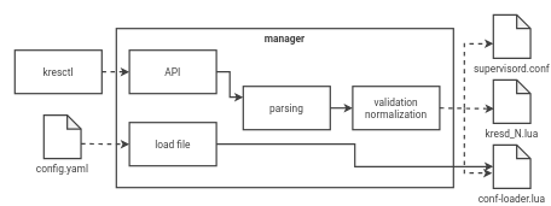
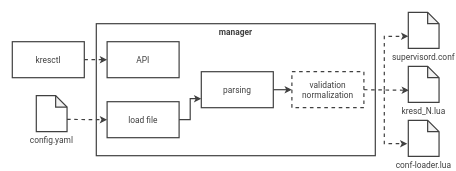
  <mxCell id="0" />
  <mxCell id="1" parent="0" />
  <mxCell id="2" value="manager" style="rounded=0;fillColor=none;verticalAlign=top;strokeWidth=2;strokeColor=#404040;fontFamily=Roboto;fontSource=https%3A%2F%2Ffonts.googleapis.com%2Fcss%3Ffamily%3DRoboto;fontColor=#404040;fontStyle=1;fontSize=14;" vertex="1" parent="1"><mxGeometry x="160" y="39" width="465" height="220" as="geometry" /></mxCell>
  <mxCell id="3" value="load file" style="rounded=0;strokeColor=#404040;fontColor=#404040;fontSize=14;strokeWidth=2;fontFamily=Roboto;fontSource=https%3A%2F%2Ffonts.googleapis.com%2Fcss%3Ffamily%3DRoboto;fillColor=none;" vertex="1" parent="1"><mxGeometry x="178" y="169" width="120" height="60" as="geometry" /></mxCell>
  <mxCell id="4" value="API" style="rounded=0;strokeColor=#404040;fontColor=#404040;fontSize=14;strokeWidth=2;fontFamily=Roboto;fontSource=https%3A%2F%2Ffonts.googleapis.com%2Fcss%3Ffamily%3DRoboto;fillColor=none;" vertex="1" parent="1"><mxGeometry x="178" y="69" width="120" height="60" as="geometry" /></mxCell>
  <mxCell id="5" value="parsing" style="rounded=0;strokeColor=#404040;fontColor=#404040;fontSize=14;strokeWidth=2;fontFamily=Roboto;fontSource=https%3A%2F%2Ffonts.googleapis.com%2Fcss%3Ffamily%3DRoboto;fillColor=none;" vertex="1" parent="1"><mxGeometry x="335" y="119" width="120" height="60" as="geometry" /></mxCell>
  <mxCell id="6" value="" style="rounded=0;orthogonalLoop=1;jettySize=auto;exitX=1;exitY=0.5;exitDx=0;exitDy=0;strokeWidth=2;strokeColor=#404040;entryX=0.02;entryY=0.667;entryDx=0;entryDy=0;dashed=1;fontFamily=Roboto;fontSource=https%3A%2F%2Ffonts.googleapis.com%2Fcss%3Ffamily%3DRoboto;entryPerimeter=0;fontColor=#404040;" edge="1" parent="1" source="8" target="19"><mxGeometry relative="1" as="geometry"><mxPoint x="670" y="149" as="targetPoint" /></mxGeometry></mxCell>
  <mxCell id="7" value="" style="rounded=0;orthogonalLoop=1;jettySize=auto;strokeWidth=2;strokeColor=#404040;edgeStyle=orthogonalEdgeStyle;dashed=1;fontFamily=Roboto;fontSource=https%3A%2F%2Ffonts.googleapis.com%2Fcss%3Ffamily%3DRoboto;entryX=0.002;entryY=0.668;entryDx=0;entryDy=0;entryPerimeter=0;fontColor=#404040;" edge="1" parent="1" target="17"><mxGeometry relative="1" as="geometry"><mxPoint x="640" y="149" as="sourcePoint" /><mxPoint x="660" y="79" as="targetPoint" /><Array as="points"><mxPoint x="640" y="60" /><mxPoint x="670" y="60" /></Array></mxGeometry></mxCell>
- <mxCell id="8" value="validation&#10;normalization" style="rounded=0;strokeColor=#404040;fontColor=#404040;fontSize=14;strokeWidth=2;fontFamily=Roboto;fontSource=https%3A%2F%2Ffonts.googleapis.com%2Fcss%3Ffamily%3DRoboto;fillColor=none;" vertex="1" parent="1"><mxGeometry x="486" y="119" width="120" height="60" as="geometry" /></mxCell>
- <mxCell id="9" value="" style="endArrow=classic;rounded=0;entryX=0;entryY=0.25;entryDx=0;entryDy=0;strokeColor=#404040;fontColor=#404040;fontSize=14;strokeWidth=2;fontFamily=Roboto;fontSource=https%3A%2F%2Ffonts.googleapis.com%2Fcss%3Ffamily%3DRoboto;exitX=1;exitY=0.5;exitDx=0;exitDy=0;edgeStyle=orthogonalEdgeStyle;" edge="1" parent="1" source="4" target="5"><mxGeometry width="50" height="50" relative="1" as="geometry"><mxPoint x="335" y="179" as="sourcePoint" /><mxPoint x="224.76" y="369" as="targetPoint" /></mxGeometry></mxCell>
+ <mxCell id="8" value="validation&#10;normalization" style="rounded=0;strokeColor=#404040;fontColor=#404040;fontSize=14;strokeWidth=2;fontFamily=Roboto;fontSource=https%3A%2F%2Ffonts.googleapis.com%2Fcss%3Ffamily%3DRoboto;fillColor=none;dashed=1;" vertex="1" parent="1"><mxGeometry x="486" y="119" width="120" height="60" as="geometry" /></mxCell>
  <mxCell id="10" value="kresctl" style="rounded=0;strokeColor=#404040;fontColor=#404040;fontSize=14;strokeWidth=2;fontFamily=Roboto;fontSource=https%3A%2F%2Ffonts.googleapis.com%2Fcss%3Ffamily%3DRoboto;fillColor=none;" vertex="1" parent="1"><mxGeometry x="20" y="69" width="120" height="60" as="geometry" /></mxCell>
- <mxCell id="11" value="" style="endArrow=classic;rounded=0;strokeColor=#404040;fontColor=#404040;fontSize=14;strokeWidth=2;fontFamily=Roboto;fontSource=https%3A%2F%2Ffonts.googleapis.com%2Fcss%3Ffamily%3DRoboto;exitX=1;exitY=0.5;exitDx=0;exitDy=0;edgeStyle=orthogonalEdgeStyle;" edge="1" parent="1" source="3" target="18"><mxGeometry width="50" height="50" relative="1" as="geometry"><mxPoint x="290" y="109" as="sourcePoint" /><mxPoint x="320" y="159" as="targetPoint" /></mxGeometry></mxCell>
+ <mxCell id="11" value="" style="endArrow=classic;rounded=0;strokeColor=#404040;fontColor=#404040;fontSize=14;strokeWidth=2;fontFamily=Roboto;fontSource=https%3A%2F%2Ffonts.googleapis.com%2Fcss%3Ffamily%3DRoboto;exitX=1;exitY=0.5;exitDx=0;exitDy=0;entryX=0;entryY=0.75;entryDx=0;entryDy=0;edgeStyle=orthogonalEdgeStyle;" edge="1" parent="1" source="3" target="5"><mxGeometry width="50" height="50" relative="1" as="geometry"><mxPoint x="290" y="109" as="sourcePoint" /><mxPoint x="320" y="159" as="targetPoint" /></mxGeometry></mxCell>
  <mxCell id="12" value="" style="rounded=0;orthogonalLoop=1;jettySize=auto;strokeWidth=2;strokeColor=#404040;edgeStyle=orthogonalEdgeStyle;dashed=1;fontFamily=Roboto;fontSource=https%3A%2F%2Ffonts.googleapis.com%2Fcss%3Ffamily%3DRoboto;entryX=-0.031;entryY=0.65;entryDx=0;entryDy=0;entryPerimeter=0;fontColor=#404040;" edge="1" parent="1" target="18"><mxGeometry relative="1" as="geometry"><mxPoint x="640" y="150" as="sourcePoint" /><mxPoint x="660" y="259" as="targetPoint" /><Array as="points"><mxPoint x="640" y="239" /></Array></mxGeometry></mxCell>
  <mxCell id="13" value="" style="rounded=0;orthogonalLoop=1;jettySize=auto;exitX=1;exitY=0.5;exitDx=0;exitDy=0;strokeWidth=2;strokeColor=#404040;dashed=1;entryX=0;entryY=0.5;entryDx=0;entryDy=0;fontFamily=Roboto;fontSource=https%3A%2F%2Ffonts.googleapis.com%2Fcss%3Ffamily%3DRoboto;fontColor=#404040;" edge="1" parent="1" source="10" target="4"><mxGeometry relative="1" as="geometry"><mxPoint x="170" y="99" as="targetPoint" /><mxPoint x="140" y="99" as="sourcePoint" /></mxGeometry></mxCell>
  <mxCell id="14" value="" style="rounded=0;orthogonalLoop=1;jettySize=auto;exitX=0;exitY=0;exitDx=51.25;exitDy=39.5;strokeWidth=2;strokeColor=#404040;dashed=1;entryX=0;entryY=0.5;entryDx=0;entryDy=0;exitPerimeter=0;fontFamily=Roboto;fontSource=https%3A%2F%2Ffonts.googleapis.com%2Fcss%3Ffamily%3DRoboto;fontColor=#404040;" edge="1" parent="1" source="16" target="3"><mxGeometry relative="1" as="geometry"><mxPoint x="185" y="109" as="targetPoint" /><mxPoint x="140" y="199" as="sourcePoint" /></mxGeometry></mxCell>
  <mxCell id="15" value="" style="endArrow=classic;rounded=0;strokeColor=#404040;fontColor=#404040;fontSize=14;strokeWidth=2;fontFamily=Roboto;fontSource=https%3A%2F%2Ffonts.googleapis.com%2Fcss%3Ffamily%3DRoboto;exitX=1;exitY=0.5;exitDx=0;exitDy=0;entryX=0;entryY=0.5;entryDx=0;entryDy=0;" edge="1" parent="1" source="5" target="8"><mxGeometry width="50" height="50" relative="1" as="geometry"><mxPoint x="305" y="209" as="sourcePoint" /><mxPoint x="345" y="174" as="targetPoint" /></mxGeometry></mxCell>
  <mxCell id="16" value="config.yaml" style="shape=note;backgroundOutline=1;darkOpacity=0.05;fillColor=none;strokeColor=#404040;fontSize=14;fontColor=#404040;strokeWidth=2;verticalAlign=top;labelPosition=center;verticalLabelPosition=bottom;align=center;fontFamily=Roboto;fontSource=https%3A%2F%2Ffonts.googleapis.com%2Fcss%3Ffamily%3DRoboto;size=19;" vertex="1" parent="1"><mxGeometry x="60" y="159" width="51.25" height="60" as="geometry" /></mxCell>
  <mxCell id="17" value="supervisord.conf" style="shape=note;backgroundOutline=1;darkOpacity=0.05;fillColor=none;strokeColor=#404040;fontSize=14;fontColor=#404040;strokeWidth=2;verticalAlign=top;labelPosition=center;verticalLabelPosition=bottom;align=center;fontFamily=Roboto;fontSource=https%3A%2F%2Ffonts.googleapis.com%2Fcss%3Ffamily%3DRoboto;size=19;" vertex="1" parent="1"><mxGeometry x="680" y="20" width="51.25" height="60" as="geometry" /></mxCell>
  <mxCell id="18" value="conf-loader.lua" style="shape=note;backgroundOutline=1;darkOpacity=0.05;fillColor=none;strokeColor=#404040;fontSize=14;fontColor=#404040;strokeWidth=2;verticalAlign=top;labelPosition=center;verticalLabelPosition=bottom;align=center;fontFamily=Roboto;fontSource=https%3A%2F%2Ffonts.googleapis.com%2Fcss%3Ffamily%3DRoboto;size=19;" vertex="1" parent="1"><mxGeometry x="680" y="200" width="51.25" height="60" as="geometry" /></mxCell>
  <mxCell id="19" value="kresd_N.lua" style="shape=note;backgroundOutline=1;darkOpacity=0.05;fillColor=none;strokeColor=#404040;fontSize=14;fontColor=#404040;strokeWidth=2;verticalAlign=top;labelPosition=center;verticalLabelPosition=bottom;align=center;fontFamily=Roboto;fontSource=https%3A%2F%2Ffonts.googleapis.com%2Fcss%3Ffamily%3DRoboto;size=19;" vertex="1" parent="1"><mxGeometry x="680" y="110" width="51.25" height="60" as="geometry" /></mxCell>
